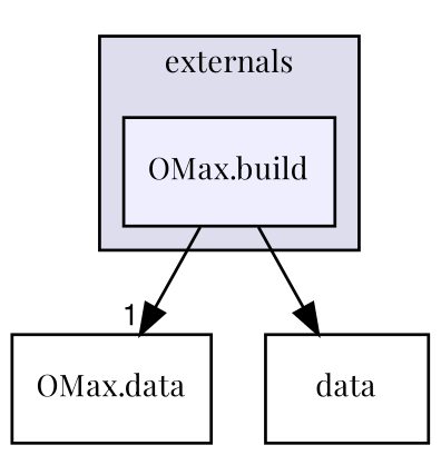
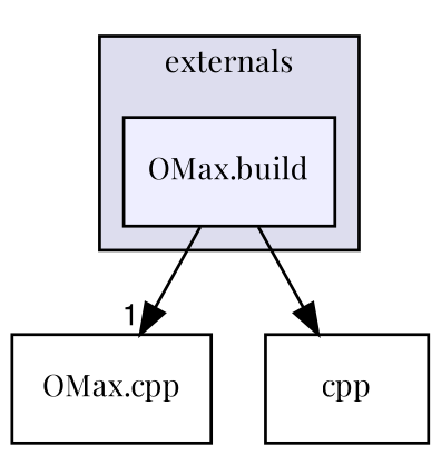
  digraph {
    compound=true
    fontname="Playfair Display"
    node [fontname="Playfair Display" fontsize=10 shape=box]
    edge [fontname="Playfair Display" headlabel=1 labeldistance=1.5 labelfontname=FreeSans labelfontsize=10]
    n1 [fillcolor="#eeeeff" label="OMax.build" pencolor=black style=filled]
-   n2 [label="OMax.data"]
-   n3 [label=data]
+   n2 [label="OMax.cpp"]
+   n3 [label=cpp]
    subgraph cluster_1 {
      bgcolor="#ddddee"
      fontsize=10
      label=externals
      pencolor=black
      n1
    }
    n1 -> n2
    n1 -> n3
  }
